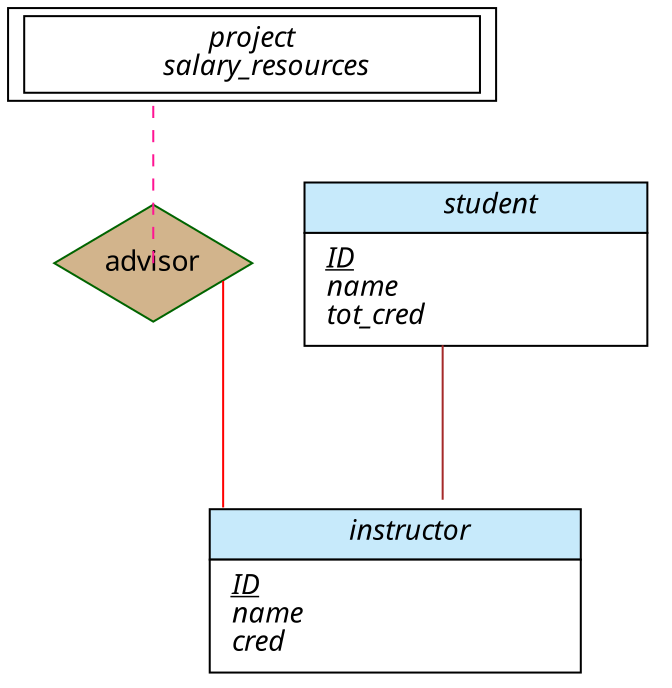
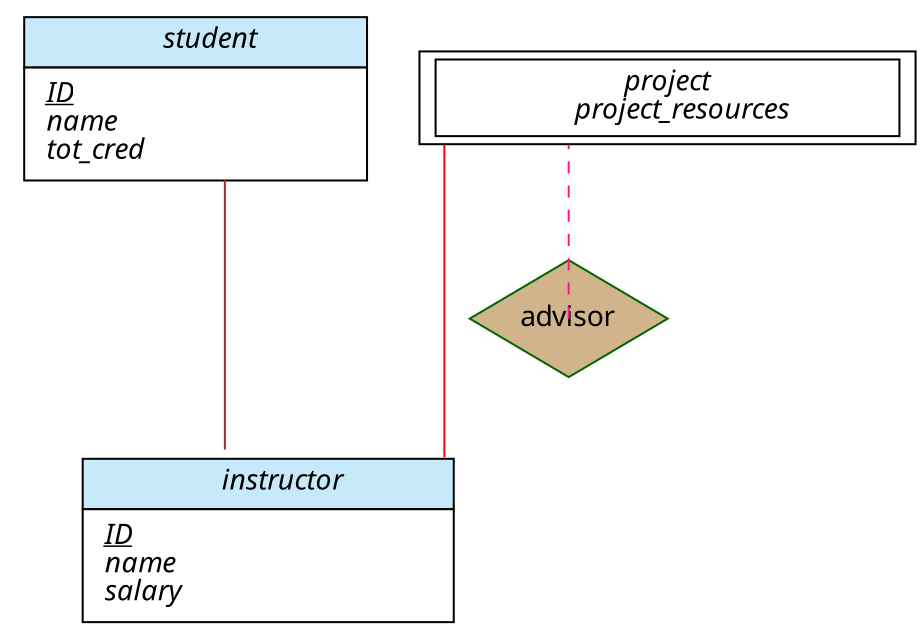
  digraph {
    fontname="Noto Sans"
    rankdir=BT
    splines=ortho
    node [fontname="Noto Sans" shape=plaintext]
    edge [dir=none fontname="Noto Sans" headclip=true minlen=2]
-   n1 [label=<         <TABLE BORDER="0" CELLBORDER="1" CELLSPACING="0" PORT="port">             <TR><TD BGCOLOR="#C7EAFB" CELLPADDING="4">                 <I>instructor</I>             </TD></TR>             <TR><TD                 BALIGN="LEFT"                 ALIGN="LEFT"                 WIDTH="80"                 HEIGHT="50"                 CELLPADDING="6"                 BGCOLOR="#FFFFFF"             > 				<U><I>ID</I></U> 				<BR/> 				<I>name</I> 				<BR/> 				<I>cred</I>             </TD></TR>         </TABLE>     >]
+   n1 [label=<         <TABLE BORDER="0" CELLBORDER="1" CELLSPACING="0" PORT="port">             <TR><TD BGCOLOR="#C7EAFB" CELLPADDING="4">                 <I>instructor</I>             </TD></TR>             <TR><TD                 BALIGN="LEFT"                 ALIGN="LEFT"                 WIDTH="80"                 HEIGHT="50"                 CELLPADDING="6"                 BGCOLOR="#FFFFFF"             > 				<U><I>ID</I></U> 				<BR/> 				<I>name</I> 				<BR/> 				<I>salary</I>             </TD></TR>         </TABLE>     >]
    advisor [color=darkgreen fillcolor=tan height=0.8 shape=diamond style=filled]
    n3 [label=<         <TABLE BORDER="0" CELLBORDER="1" CELLSPACING="0" PORT="port">             <TR><TD BGCOLOR="#C7EAFB" CELLPADDING="4">                 <I>student</I>             </TD></TR>             <TR><TD                 BALIGN="LEFT"                 ALIGN="LEFT"                 WIDTH="80"                 HEIGHT="50"                 CELLPADDING="6"                 BGCOLOR="#FFFFFF"             > 				<U><I>ID</I></U> 				<BR/> 				<I>name</I> 				<BR/> 				<I>tot_cred</I>             </TD></TR>         </TABLE>     >]
-   n4 [label=<         <TABLE BORDER="0" CELLBORDER="1" CELLSPACING="0" PORT="port">             <TR><TD BGCOLOR="#FFFFFF" CELLPADDING="4">                 <I>project</I>                 <BR/>                 <I>salary_resources</I>             </TD></TR>         </TABLE>     > shape=box]
-   n1 -> advisor [arrowtail=vee color=red tailport=port]
+   n4 [label=<         <TABLE BORDER="0" CELLBORDER="1" CELLSPACING="0" PORT="port">             <TR><TD BGCOLOR="#FFFFFF" CELLPADDING="4">                 <I>project</I>                 <BR/>                 <I>project_resources</I>             </TD></TR>         </TABLE>     > shape=box]
+   n1 -> n4 [arrowtail=vee color=red tailport=port]
    n1 -> n3 [arrowhead=vee color=brown headport=port]
    advisor -> n4 [color=deeppink rank=same rankdir=LR style=dashed tailport=e headclip="" minlen=""]
  }
